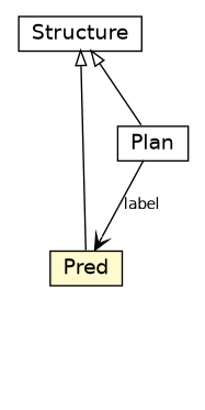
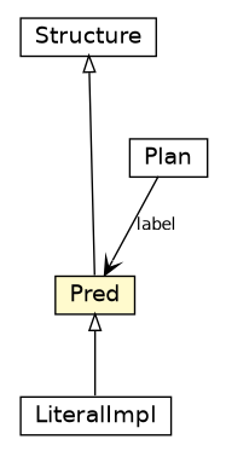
  digraph {
    nodesep=0.25
    ranksep=0.5
    node [fontcolor=black fontname=Helvetica fontsize=14.0 shape=plaintext]
    edge [arrowtail=empty dir=back fontname=Helvetica fontsize=10 headport=p labelfontname=Helvetica labelfontsize=10 tailport=p]
    n1 [label=<<table title="jason.asSyntax.Structure" border="0" cellborder="1" cellspacing="0" cellpadding="2" port="p" href="./Structure.html"> 		<tr><td><table border="0" cellspacing="0" cellpadding="1"> <tr><td align="center" balign="center"> Structure </td></tr> 		</table></td></tr> 		</table>>]
    n2 [label=<<table title="jason.asSyntax.Pred" border="0" cellborder="1" cellspacing="0" cellpadding="2" port="p" bgcolor="lemonChiffon" href="./Pred.html"> 		<tr><td><table border="0" cellspacing="0" cellpadding="1"> <tr><td align="center" balign="center"> Pred </td></tr> 		</table></td></tr> 		</table>>]
    n3 [label=<<table title="jason.asSyntax.Plan" border="0" cellborder="1" cellspacing="0" cellpadding="2" port="p" href="./Plan.html"> 		<tr><td><table border="0" cellspacing="0" cellpadding="1"> <tr><td align="center" balign="center"> Plan </td></tr> 		</table></td></tr> 		</table>>]
+   n4 [label=<<table title="jason.asSyntax.LiteralImpl" border="0" cellborder="1" cellspacing="0" cellpadding="2" port="p" href="./LiteralImpl.html"> 		<tr><td><table border="0" cellspacing="0" cellpadding="1"> <tr><td align="center" balign="center"> LiteralImpl </td></tr> 		</table></td></tr> 		</table>>]
    n1 -> n2
-   n1 -> n3
+   n2 -> n4
    n3 -> n2 [arrowhead=open color=black fontcolor=black fontsize=10.0 label=label arrowtail="" dir=""]
  }
